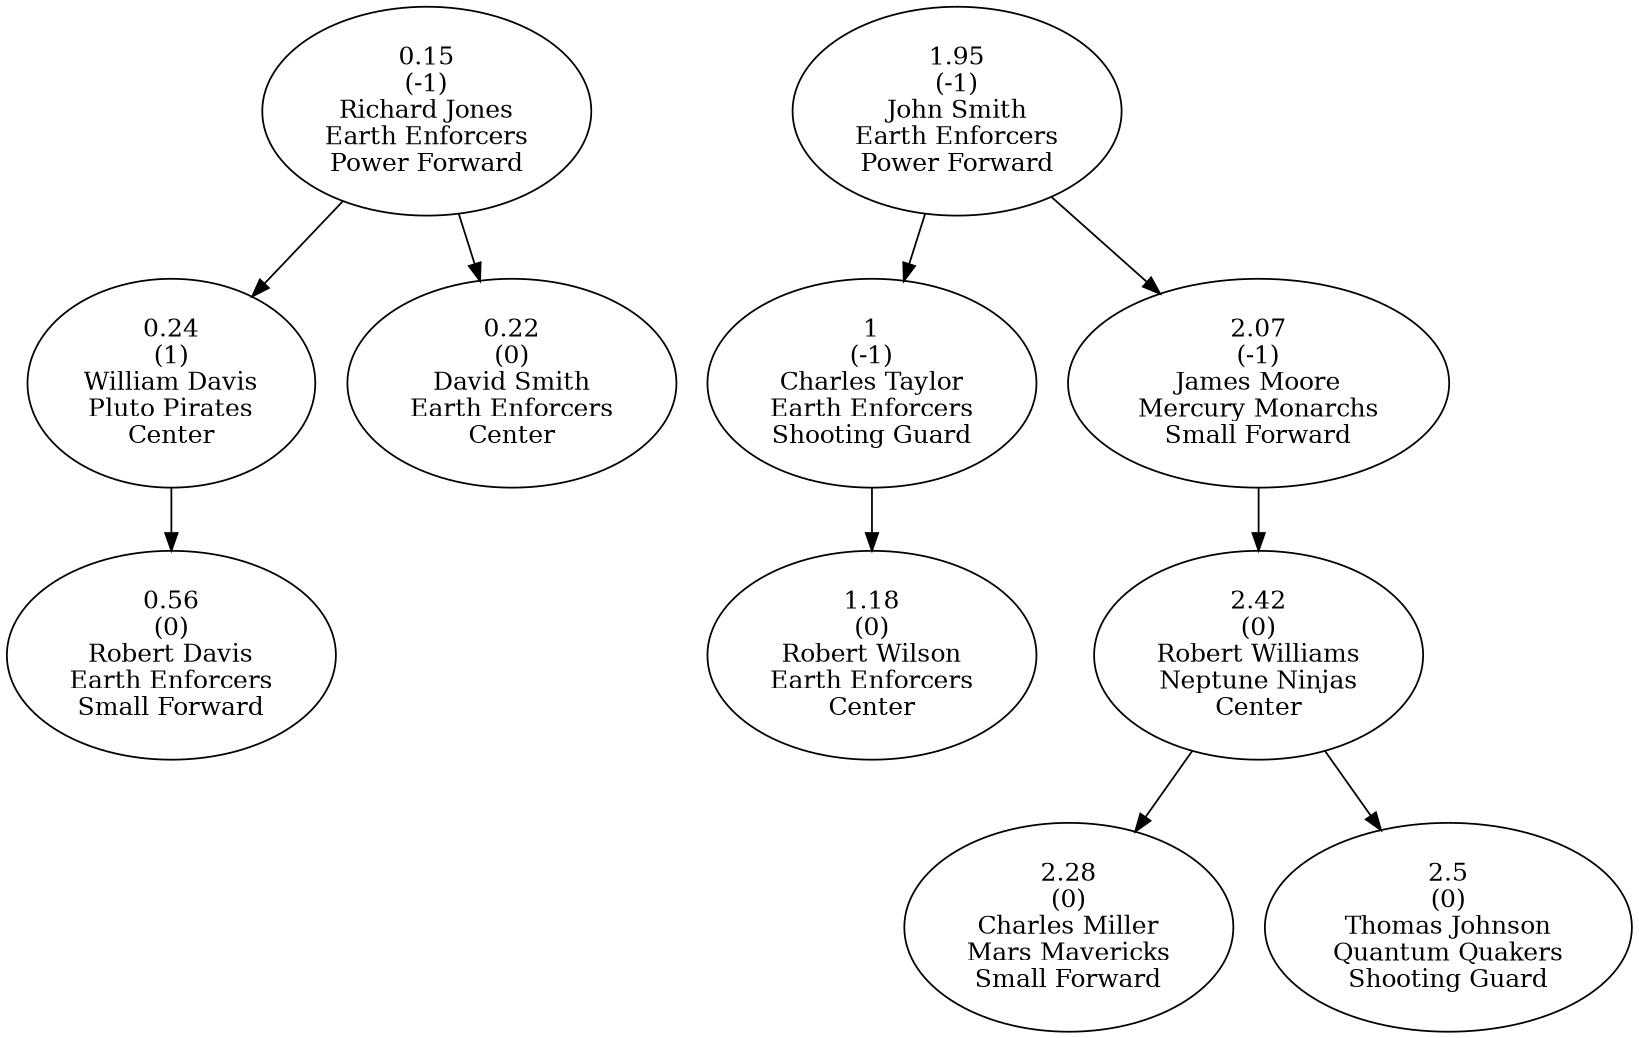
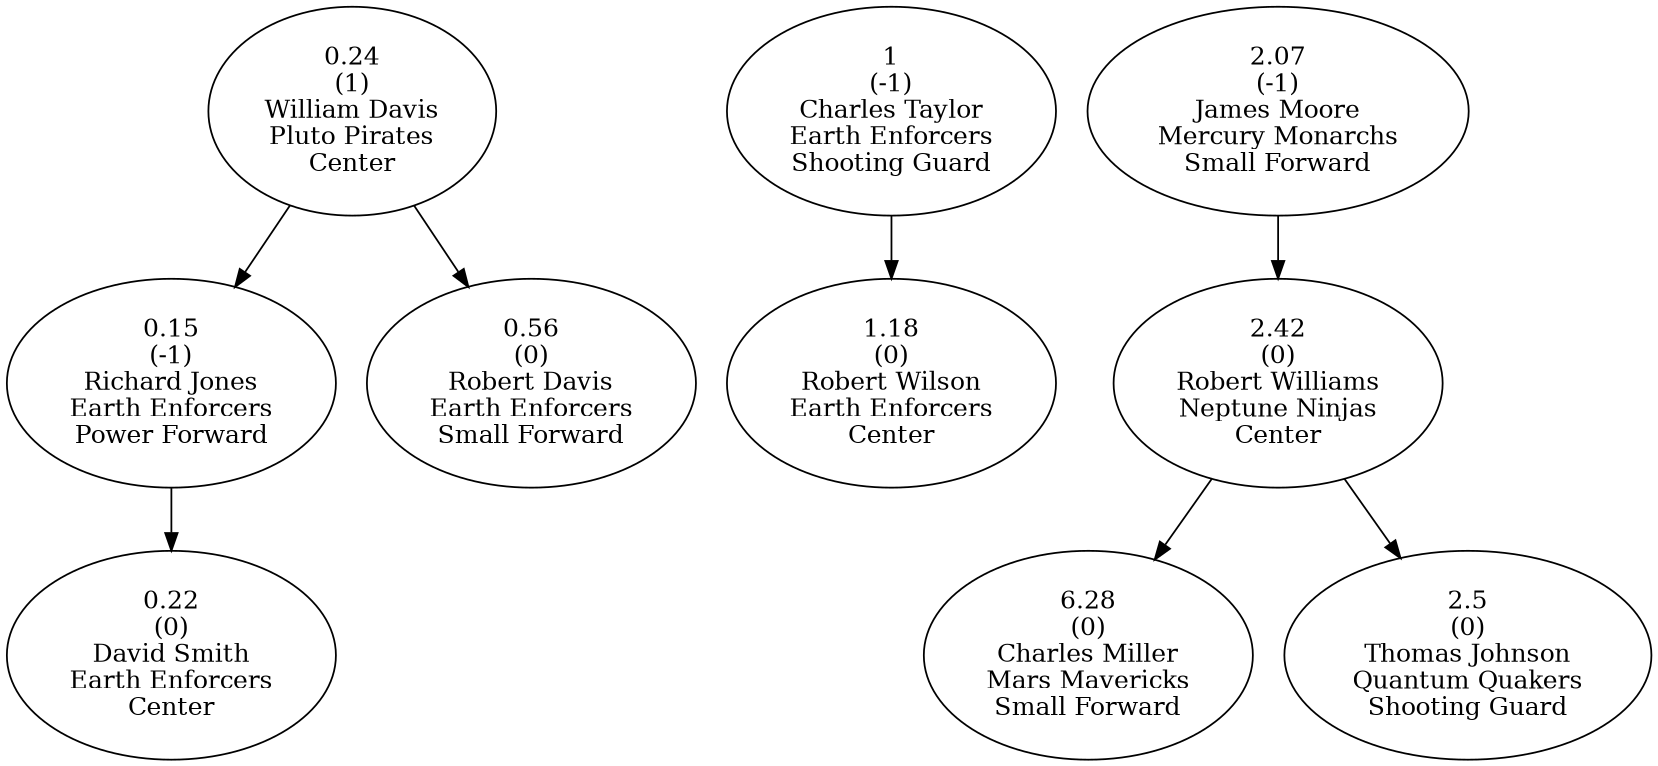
  digraph {
    n1 [label="0.24\n(1)\nWilliam Davis\nPluto Pirates\nCenter"]
    n2 [label="0.15\n(-1)\nRichard Jones\nEarth Enforcers\nPower Forward"]
    n3 [label="0.56\n(0)\nRobert Davis\nEarth Enforcers\nSmall Forward"]
-   n4 [label="1.95\n(-1)\nJohn Smith\nEarth Enforcers\nPower Forward"]
    n5 [label="1\n(-1)\nCharles Taylor\nEarth Enforcers\nShooting Guard"]
    n6 [label="2.07\n(-1)\nJames Moore\nMercury Monarchs\nSmall Forward"]
    n7 [label="0.22\n(0)\nDavid Smith\nEarth Enforcers\nCenter"]
    n8 [label="1.18\n(0)\nRobert Wilson\nEarth Enforcers\nCenter"]
    n9 [label="2.42\n(0)\nRobert Williams\nNeptune Ninjas\nCenter"]
-   n10 [label="2.28\n(0)\nCharles Miller\nMars Mavericks\nSmall Forward"]
+   n10 [label="6.28\n(0)\nCharles Miller\nMars Mavericks\nSmall Forward"]
    n11 [label="2.5\n(0)\nThomas Johnson\nQuantum Quakers\nShooting Guard"]
-   n2 -> n1
+   n1 -> n2
    n1 -> n3
    n2 -> n7
-   n4 -> n5
-   n4 -> n6
    n5 -> n8
    n6 -> n9
    n9 -> n10
    n9 -> n11
  }
